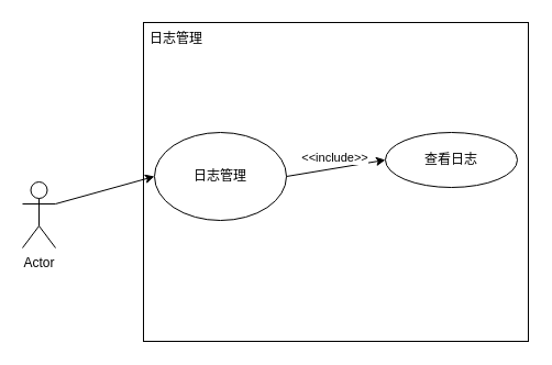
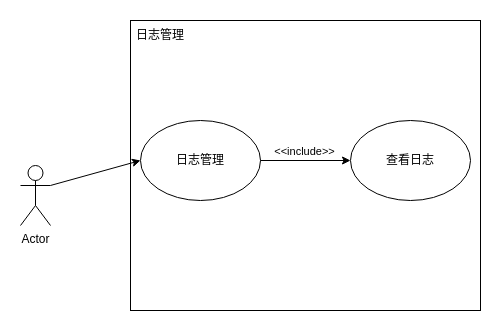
  <mxCell id="0" />
  <mxCell id="1" parent="0" />
  <mxCell id="2" value="" style="rounded=0;whiteSpace=wrap;html=1;" vertex="1" parent="1"><mxGeometry x="130" y="20" width="350" height="290" as="geometry" /></mxCell>
  <mxCell id="3" value="Actor" style="shape=umlActor;verticalLabelPosition=bottom;verticalAlign=top;html=1;outlineConnect=0;" vertex="1" parent="1"><mxGeometry x="20" y="165" width="30" height="60" as="geometry" /></mxCell>
  <mxCell id="4" value="日志管理" style="ellipse;whiteSpace=wrap;html=1;" vertex="1" parent="1"><mxGeometry x="140" y="120" width="120" height="80" as="geometry" /></mxCell>
  <mxCell id="5" value="日志管理" style="text;strokeColor=none;align=center;fillColor=none;html=1;verticalAlign=middle;whiteSpace=wrap;rounded=0;" vertex="1" parent="1"><mxGeometry x="130" y="20" width="60" height="30" as="geometry" /></mxCell>
- <mxCell id="6" value="查看日志" style="ellipse;whiteSpace=wrap;html=1;" vertex="1" parent="1"><mxGeometry x="350" y="120" width="120" height="50" as="geometry" /></mxCell>
+ <mxCell id="6" value="查看日志" style="ellipse;whiteSpace=wrap;html=1;" vertex="1" parent="1"><mxGeometry x="350" y="120" width="120" height="80" as="geometry" /></mxCell>
  <mxCell id="7" value="" style="endArrow=classic;html=1;rounded=0;exitX=1;exitY=0.5;exitDx=0;exitDy=0;entryX=0;entryY=0.5;entryDx=0;entryDy=0;" edge="1" parent="1" source="4" target="6"><mxGeometry width="50" height="50" relative="1" as="geometry"><mxPoint x="260" y="210" as="sourcePoint" /><mxPoint x="310" y="160" as="targetPoint" /></mxGeometry></mxCell>
  <mxCell id="8" value="&amp;lt;&amp;lt;include&amp;gt;&amp;gt;" style="edgeLabel;html=1;align=center;verticalAlign=middle;resizable=0;points=[];" vertex="1" connectable="0" parent="7"><mxGeometry x="-0.04" y="-1" relative="1" as="geometry"><mxPoint y="-11" as="offset" /></mxGeometry></mxCell>
  <mxCell id="9" value="" style="endArrow=classic;html=1;rounded=0;exitX=1;exitY=0.333;exitDx=0;exitDy=0;exitPerimeter=0;entryX=0;entryY=0.5;entryDx=0;entryDy=0;" edge="1" parent="1" source="3" target="4"><mxGeometry width="50" height="50" relative="1" as="geometry"><mxPoint x="-40" y="330" as="sourcePoint" /><mxPoint x="10" y="280" as="targetPoint" /></mxGeometry></mxCell>
